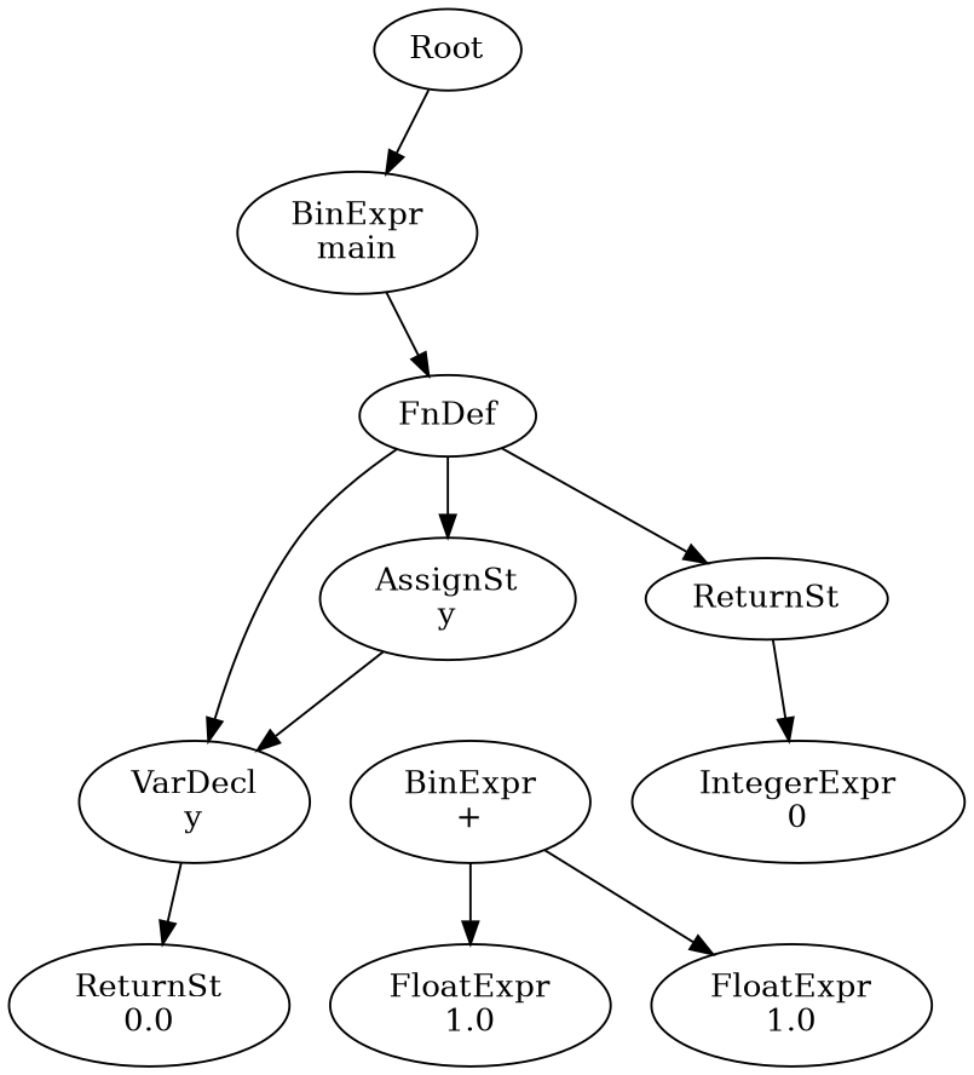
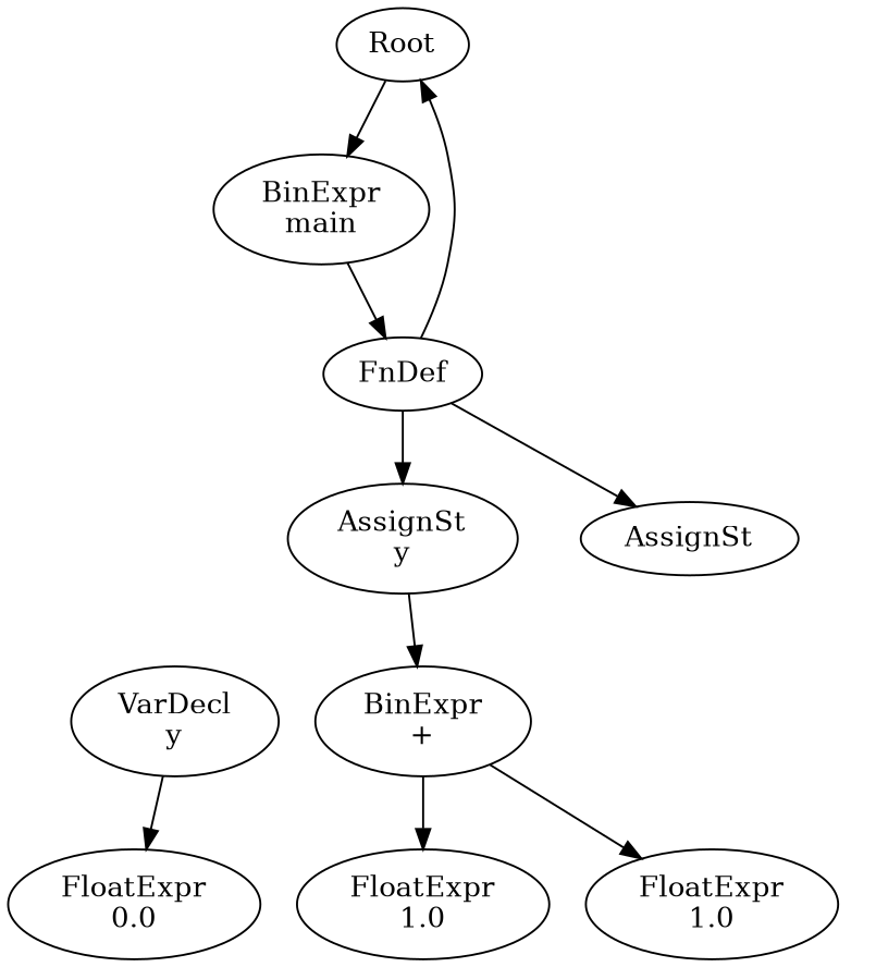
  digraph {
    n1 [label=Root]
    n2 [label="BinExpr\nmain"]
    n3 [label=FnDef]
    n4 [label="VarDecl\ny"]
    n5 [label="AssignSt\ny"]
-   n6 [label=ReturnSt]
-   n7 [label="ReturnSt\n0.0"]
+   n6 [label=AssignSt]
+   n7 [label="FloatExpr\n0.0"]
    n8 [label="BinExpr\n+"]
-   n9 [label="IntegerExpr\n0"]
    n10 [label="FloatExpr\n1.0"]
    n11 [label="FloatExpr\n1.0"]
    n1 -> n2
    n2 -> n3
-   n3 -> n4
+   n3 -> n1
    n3 -> n5
    n3 -> n6
    n4 -> n7
-   n5 -> n4
-   n6 -> n9
+   n5 -> n8
    n8 -> n10
    n8 -> n11
  }
